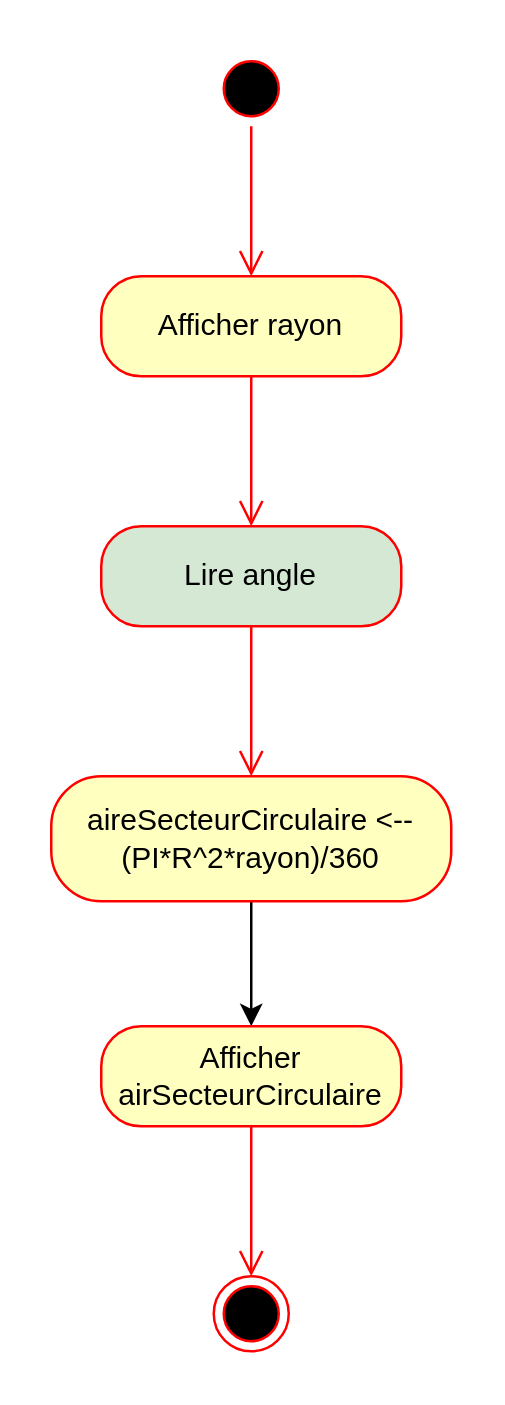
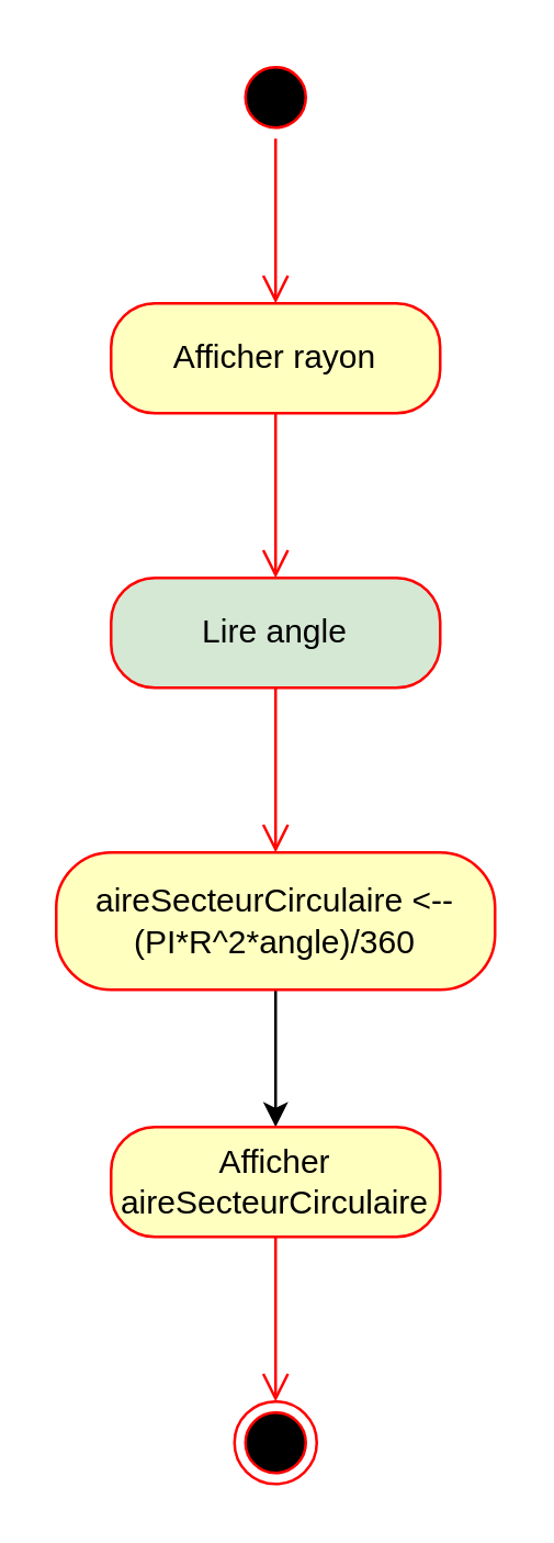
  <mxCell id="0" />
  <mxCell id="1" parent="0" />
  <mxCell id="2" value="" style="ellipse;html=1;shape=startState;fillColor=#000000;strokeColor=#ff0000;" vertex="1" parent="1"><mxGeometry x="85" y="20" width="30" height="30" as="geometry" /></mxCell>
  <mxCell id="3" value="" style="edgeStyle=orthogonalEdgeStyle;html=1;verticalAlign=bottom;endArrow=open;endSize=8;strokeColor=#ff0000;rounded=0;" edge="1" source="2" parent="1"><mxGeometry relative="1" as="geometry"><mxPoint x="100" y="110" as="targetPoint" /></mxGeometry></mxCell>
  <mxCell id="4" value="Afficher rayon" style="rounded=1;whiteSpace=wrap;html=1;arcSize=40;fontColor=#000000;fillColor=#ffffc0;strokeColor=#ff0000;" vertex="1" parent="1"><mxGeometry x="40" y="110" width="120" height="40" as="geometry" /></mxCell>
  <mxCell id="5" value="" style="edgeStyle=orthogonalEdgeStyle;html=1;verticalAlign=bottom;endArrow=open;endSize=8;strokeColor=#ff0000;rounded=0;" edge="1" source="4" parent="1"><mxGeometry relative="1" as="geometry"><mxPoint x="100" y="210" as="targetPoint" /></mxGeometry></mxCell>
  <mxCell id="6" value="Lire angle" style="rounded=1;whiteSpace=wrap;html=1;arcSize=40;fontColor=#000000;fillColor=#d5e8d4;strokeColor=#ff0000;" vertex="1" parent="1"><mxGeometry x="40" y="210" width="120" height="40" as="geometry" /></mxCell>
  <mxCell id="7" value="" style="edgeStyle=orthogonalEdgeStyle;html=1;verticalAlign=bottom;endArrow=open;endSize=8;strokeColor=#ff0000;rounded=0;" edge="1" source="6" parent="1"><mxGeometry relative="1" as="geometry"><mxPoint x="100" y="310" as="targetPoint" /></mxGeometry></mxCell>
  <mxCell id="8" style="edgeStyle=orthogonalEdgeStyle;rounded=0;orthogonalLoop=1;jettySize=auto;html=1;exitX=0.5;exitY=1;exitDx=0;exitDy=0;" edge="1" parent="1" source="9"><mxGeometry relative="1" as="geometry"><mxPoint x="100" y="410" as="targetPoint" /></mxGeometry></mxCell>
- <mxCell id="9" value="aireSecteurCirculaire &amp;lt;-- (PI*R^2*rayon)/360" style="rounded=1;whiteSpace=wrap;html=1;arcSize=40;fontColor=#000000;fillColor=#ffffc0;strokeColor=#ff0000;" vertex="1" parent="1"><mxGeometry x="20" y="310" width="160" height="50" as="geometry" /></mxCell>
- <mxCell id="10" value="Afficher airSecteurCirculaire" style="rounded=1;whiteSpace=wrap;html=1;arcSize=40;fontColor=#000000;fillColor=#ffffc0;strokeColor=#ff0000;" vertex="1" parent="1"><mxGeometry x="40" y="410" width="120" height="40" as="geometry" /></mxCell>
+ <mxCell id="9" value="aireSecteurCirculaire &amp;lt;-- (PI*R^2*angle)/360" style="rounded=1;whiteSpace=wrap;html=1;arcSize=40;fontColor=#000000;fillColor=#ffffc0;strokeColor=#ff0000;" vertex="1" parent="1"><mxGeometry x="20" y="310" width="160" height="50" as="geometry" /></mxCell>
+ <mxCell id="10" value="Afficher aireSecteurCirculaire" style="rounded=1;whiteSpace=wrap;html=1;arcSize=40;fontColor=#000000;fillColor=#ffffc0;strokeColor=#ff0000;" vertex="1" parent="1"><mxGeometry x="40" y="410" width="120" height="40" as="geometry" /></mxCell>
  <mxCell id="11" value="" style="edgeStyle=orthogonalEdgeStyle;html=1;verticalAlign=bottom;endArrow=open;endSize=8;strokeColor=#ff0000;rounded=0;" edge="1" source="10" parent="1"><mxGeometry relative="1" as="geometry"><mxPoint x="100" y="510" as="targetPoint" /></mxGeometry></mxCell>
  <mxCell id="12" value="" style="ellipse;html=1;shape=endState;fillColor=#000000;strokeColor=#ff0000;" vertex="1" parent="1"><mxGeometry x="85" y="510" width="30" height="30" as="geometry" /></mxCell>
